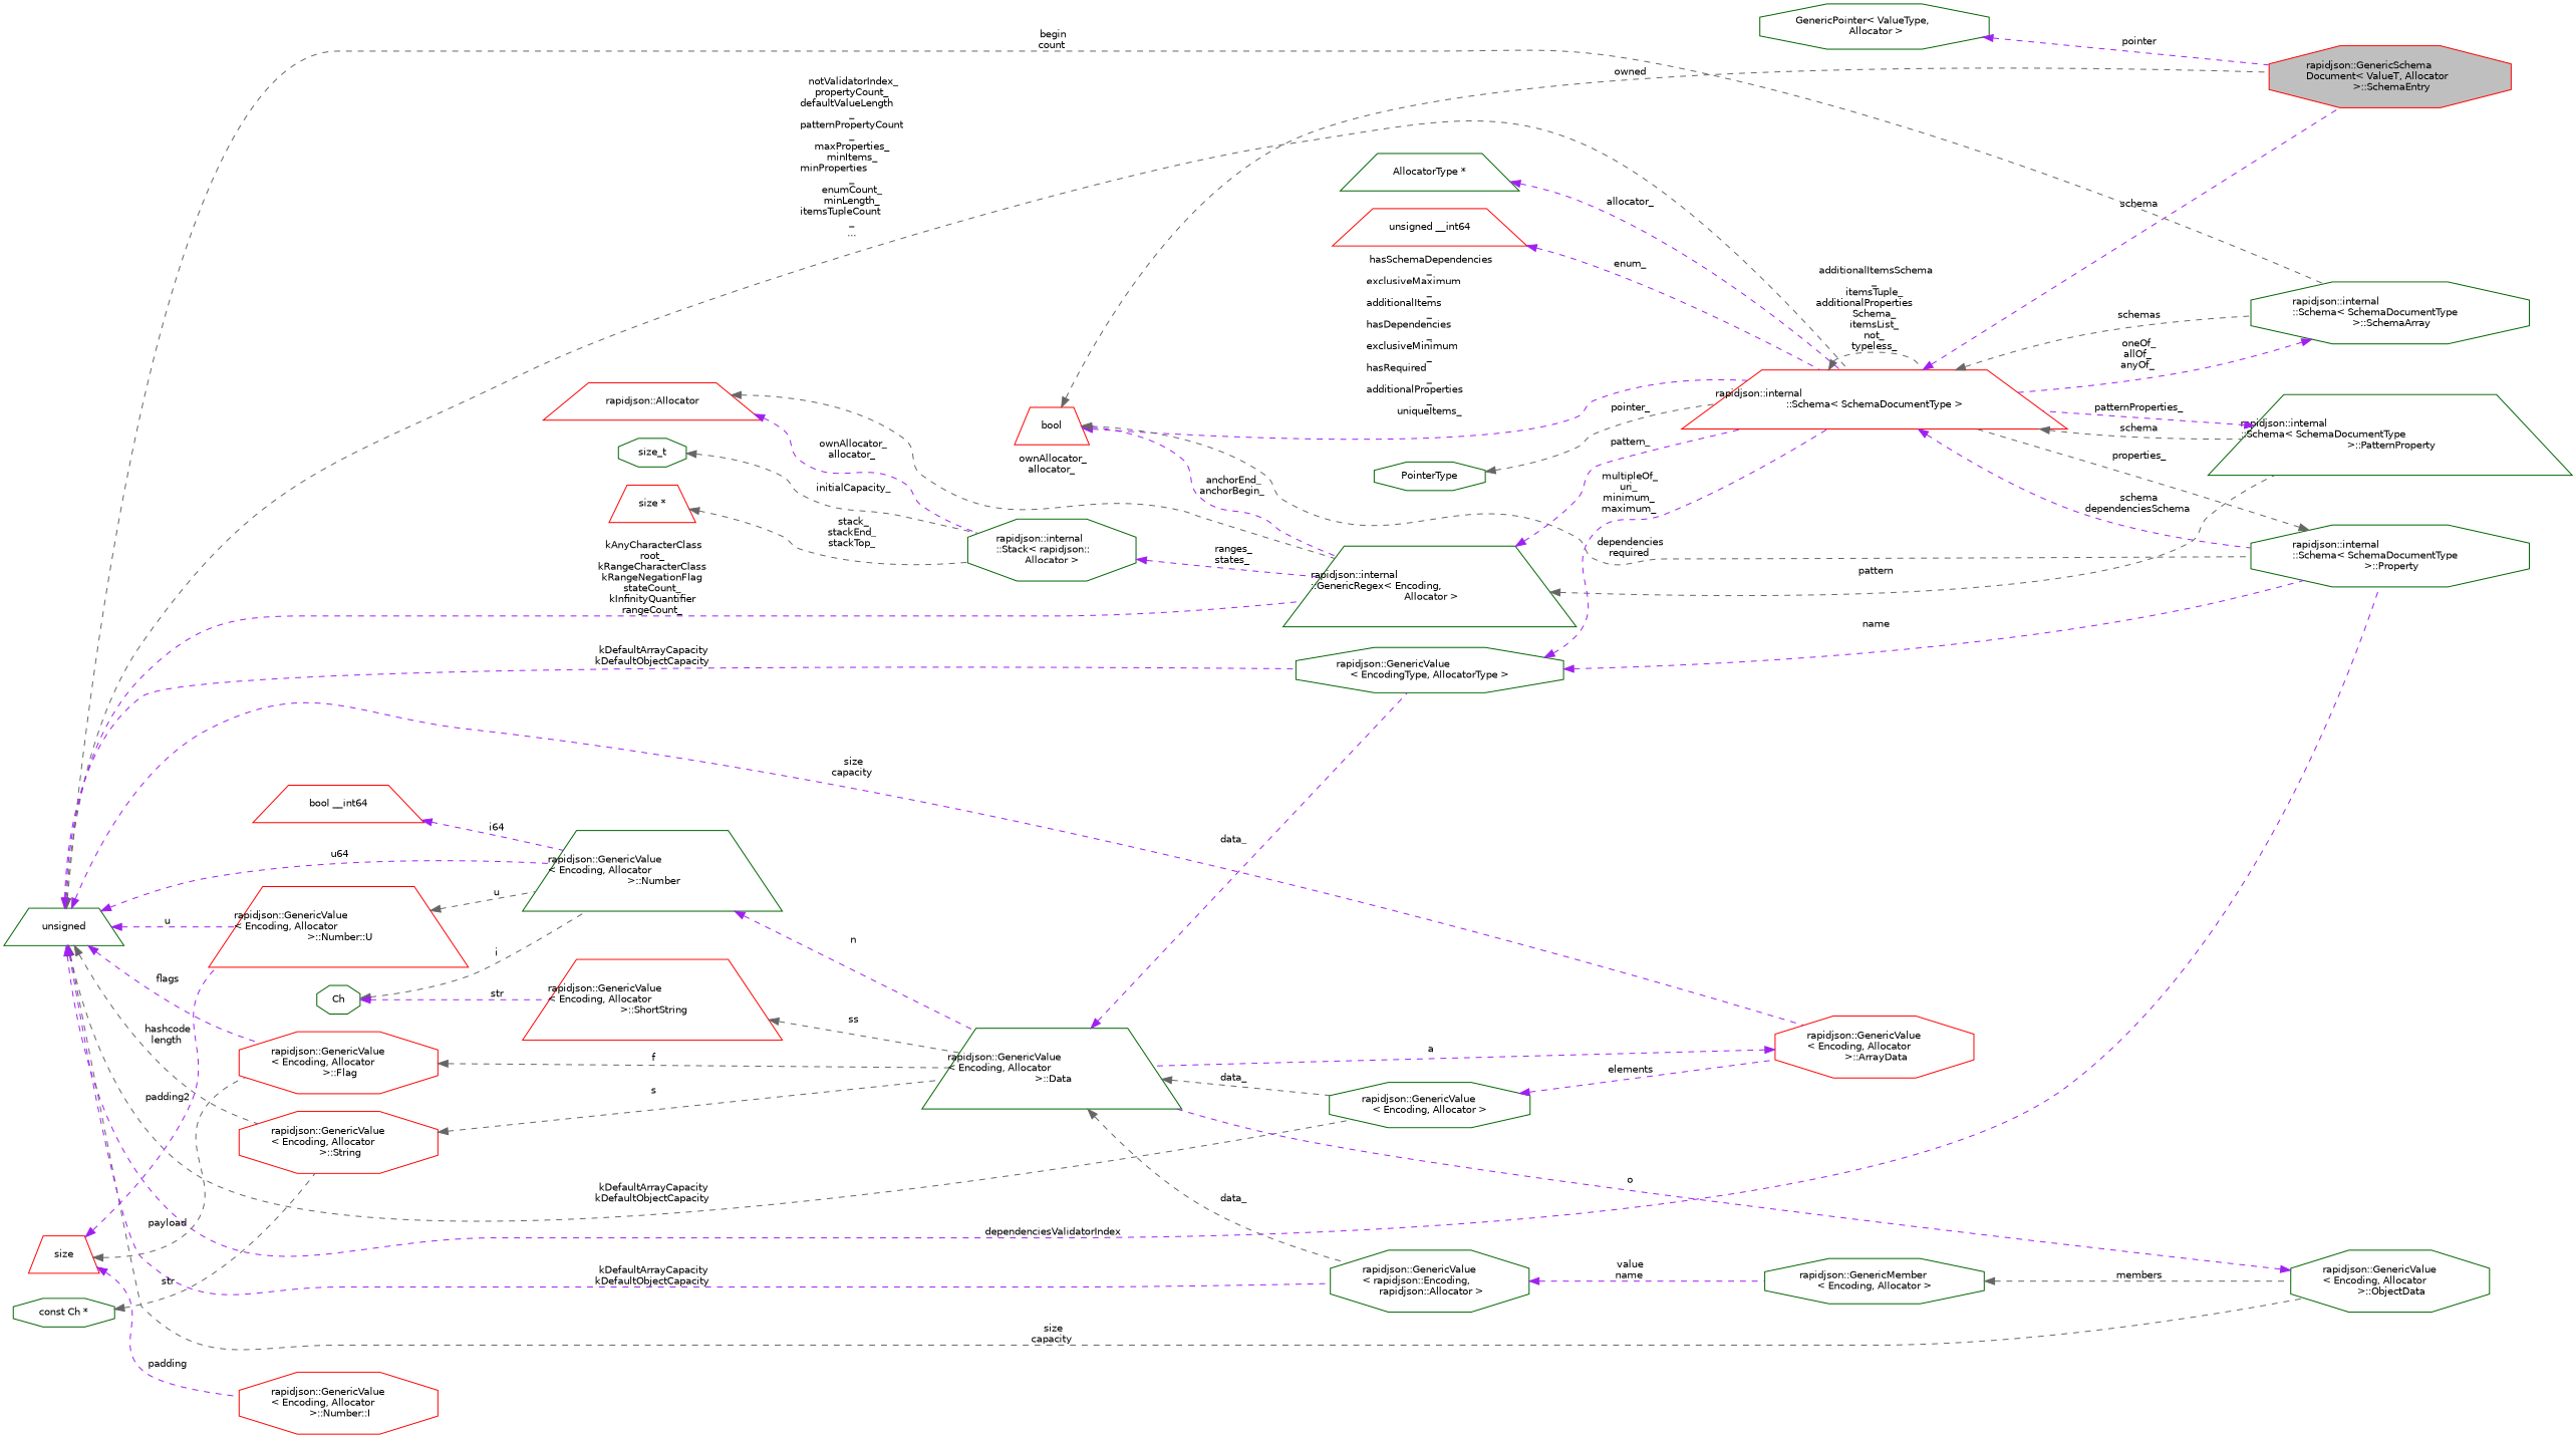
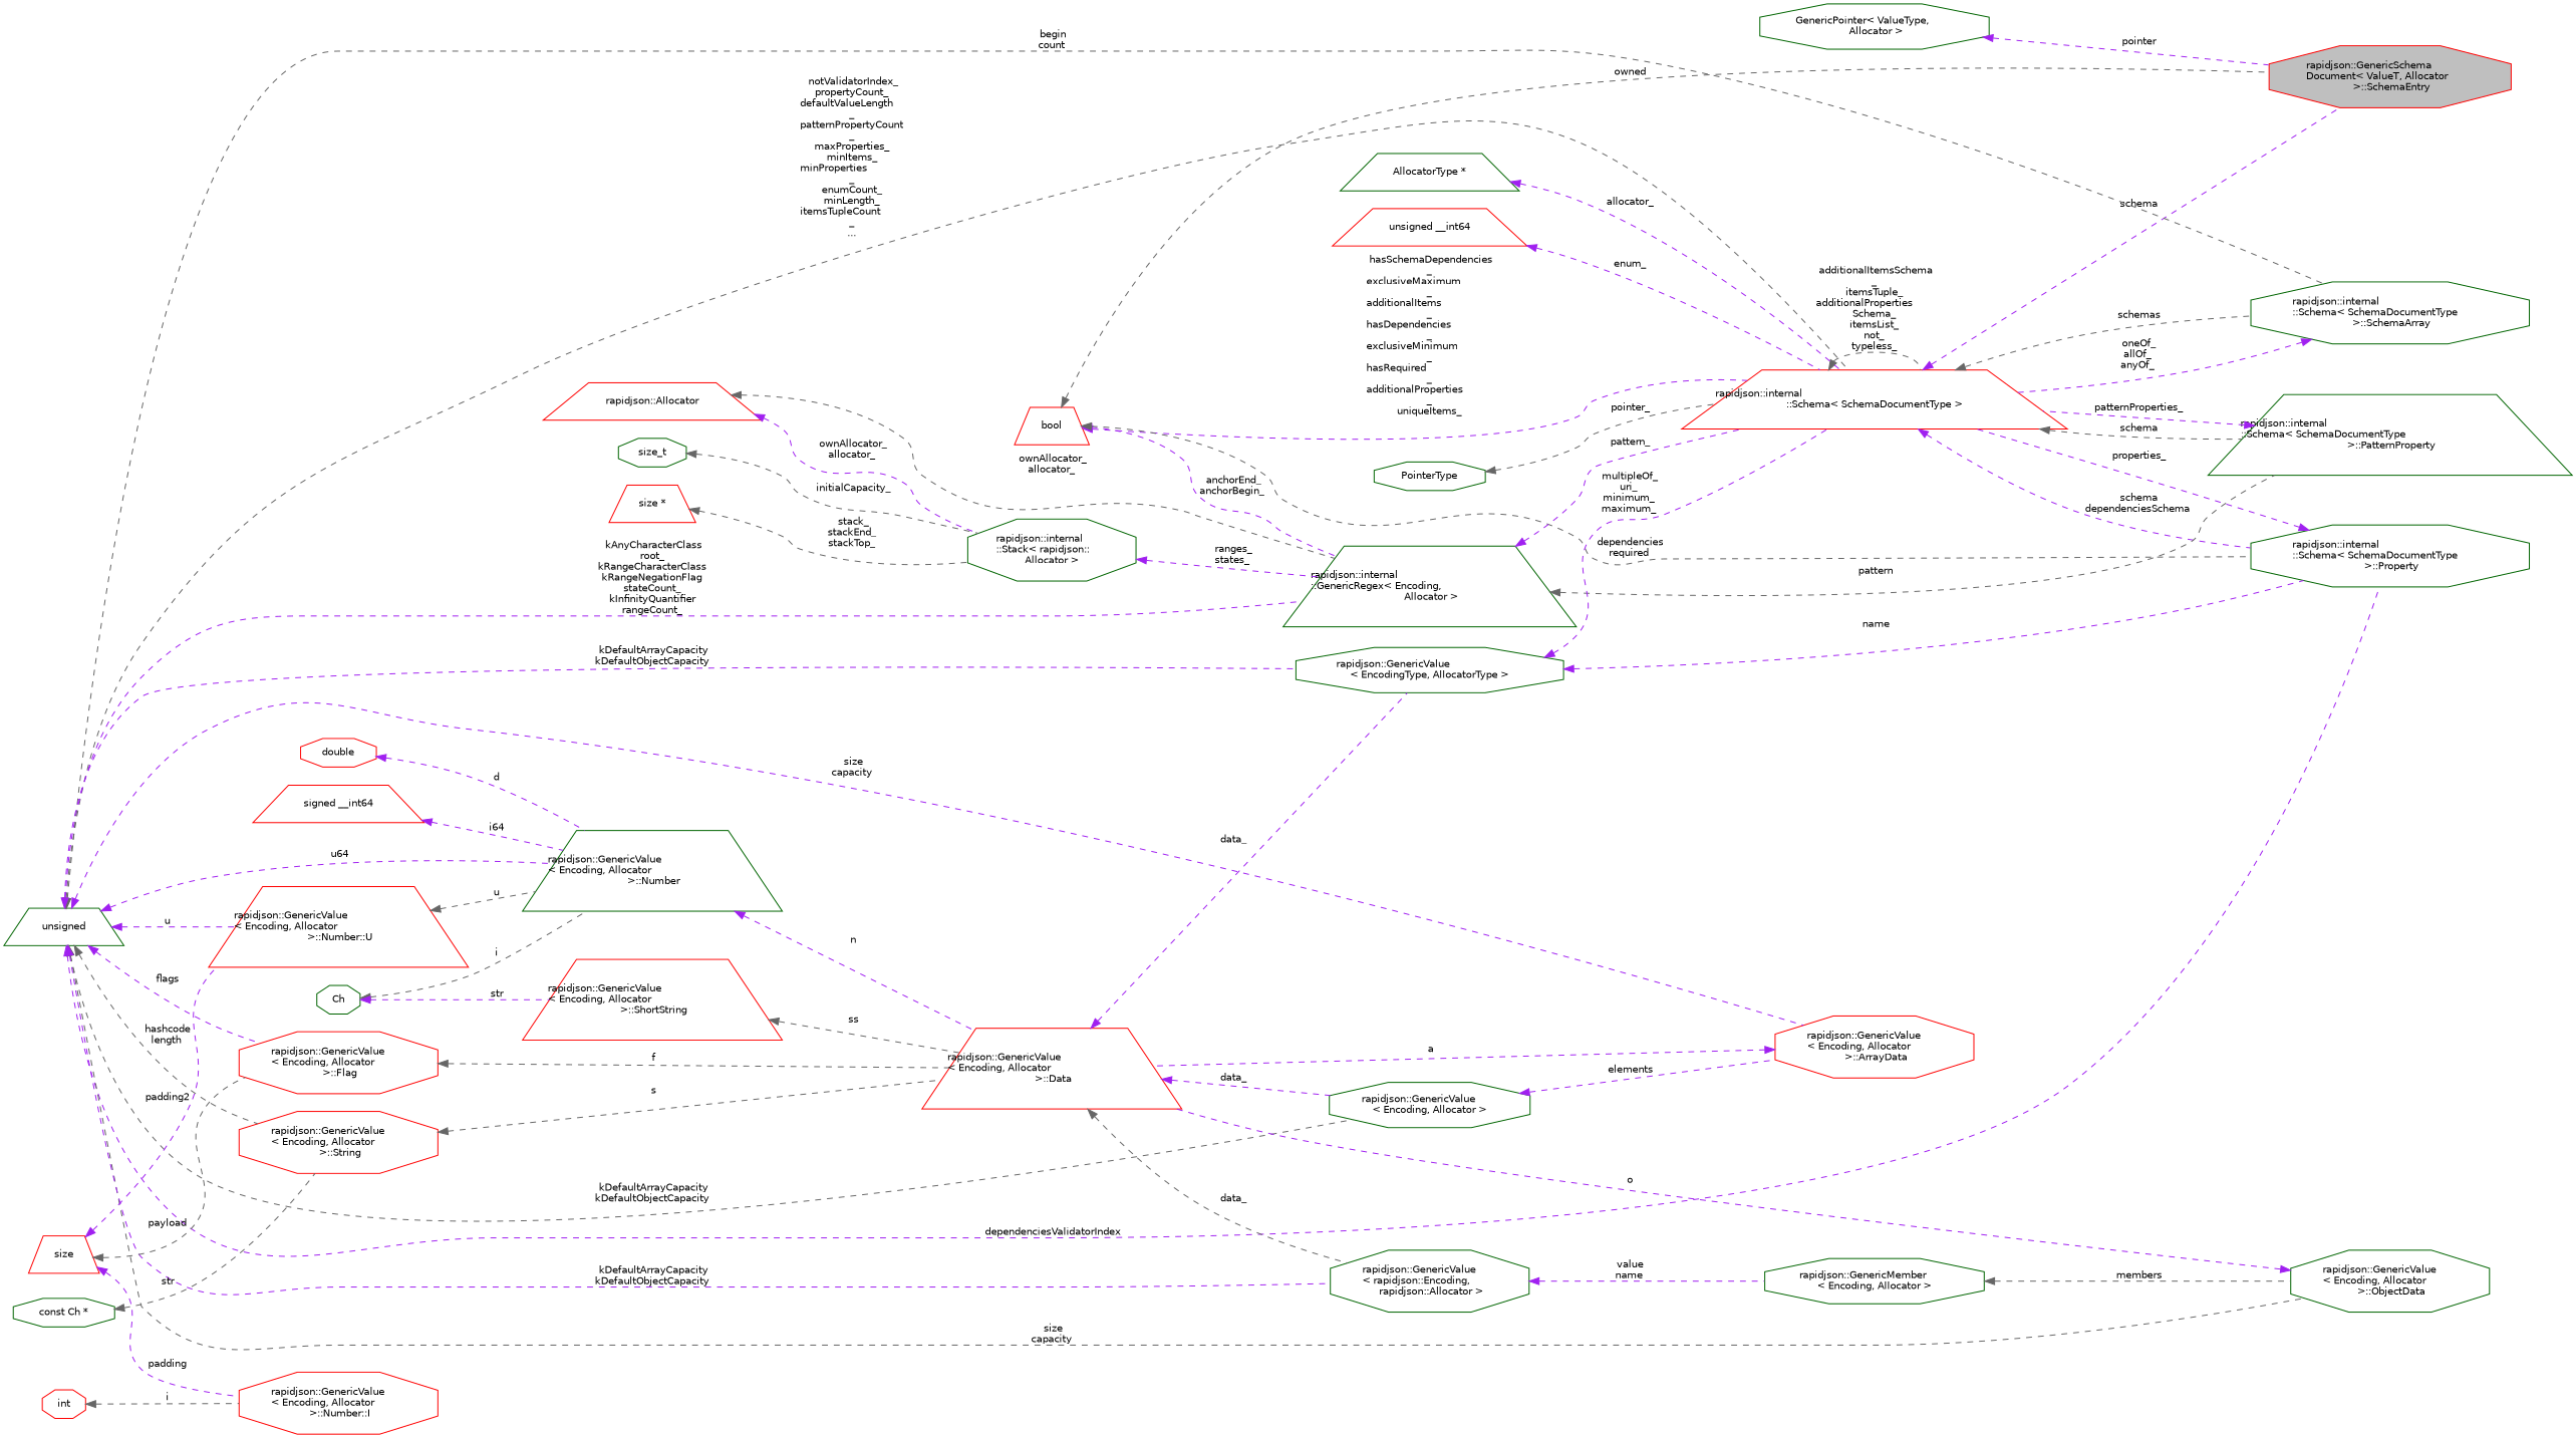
  digraph {
    rankdir=LR
    node [color=darkgreen fillcolor=white fontname=Helvetica fontsize=10 shape=octagon style=filled]
    edge [color=purple dir=back fontname=Helvetica fontsize=10 labelfontname=Helvetica labelfontsize=10 style=dashed]
    n1 [color=red fillcolor=grey75 fontcolor=black height=0.2 label="rapidjson::GenericSchema\lDocument\< ValueT, Allocator\l \>::SchemaEntry" width=0.4]
    n2 [height=0.2 label="GenericPointer\< ValueType,\l Allocator \>" width=0.4]
    n3 [color=red height=0.2 label=bool shape=trapezium width=0.4]
    n4 [color=red height=0.2 label="rapidjson::internal\l::Schema\< SchemaDocumentType \>" shape=trapezium width=0.4]
    n5 [height=0.2 label="rapidjson::internal\l::GenericRegex\< Encoding,\l Allocator \>" shape=trapezium width=0.4]
    n6 [height=0.2 label="rapidjson::internal\l::Schema\< SchemaDocumentType\l \>::Property" width=0.4]
    n7 [height=0.2 label="rapidjson::internal\l::Schema\< SchemaDocumentType\l \>::PatternProperty" shape=trapezium width=0.4]
    n8 [height=0.2 label="rapidjson::internal\l::Schema\< SchemaDocumentType\l \>::SchemaArray" width=0.4]
    n9 [height=0.2 label=PointerType width=0.4]
    n10 [height=0.2 label="rapidjson::internal\l::Stack\< rapidjson::\lAllocator \>" width=0.4]
    n11 [color=red height=0.2 label="rapidjson::Allocator" shape=trapezium width=0.4]
    n12 [height=0.2 label=size_t width=0.4]
    n13 [color=red height=0.2 label="size *" shape=trapezium width=0.4]
    n14 [height=0.2 label=unsigned shape=trapezium width=0.4]
    n15 [height=0.2 label="rapidjson::GenericValue\l\< EncodingType, AllocatorType \>" width=0.4]
    n16 [color=red height=0.2 label="rapidjson::GenericValue\l\< Encoding, Allocator\l \>::Flag" width=0.4]
    n17 [color=red height=0.2 label="rapidjson::GenericValue\l\< Encoding, Allocator\l \>::ArrayData" width=0.4]
    n18 [height=0.2 label="rapidjson::GenericValue\l\< Encoding, Allocator \>" width=0.4]
    n19 [height=0.2 label="rapidjson::GenericValue\l\< Encoding, Allocator\l \>::ObjectData" width=0.4]
    n20 [height=0.2 label="rapidjson::GenericValue\l\< rapidjson::Encoding,\l rapidjson::Allocator \>" width=0.4]
    n21 [height=0.2 label="rapidjson::GenericValue\l\< Encoding, Allocator\l \>::Number" shape=trapezium width=0.4]
    n22 [color=red height=0.2 label="rapidjson::GenericValue\l\< Encoding, Allocator\l \>::Number::U" shape=trapezium width=0.4]
    n23 [color=red height=0.2 label="rapidjson::GenericValue\l\< Encoding, Allocator\l \>::String" width=0.4]
-   n24 [height=0.2 label="rapidjson::GenericValue\l\< Encoding, Allocator\l \>::Data" shape=trapezium width=0.4]
+   n24 [color=red height=0.2 label="rapidjson::GenericValue\l\< Encoding, Allocator\l \>::Data" shape=trapezium width=0.4]
    n25 [height=0.2 label="rapidjson::GenericMember\l\< Encoding, Allocator \>" width=0.4]
    n26 [color=red height=0.2 label="rapidjson::GenericValue\l\< Encoding, Allocator\l \>::ShortString" shape=trapezium width=0.4]
    n27 [height=0.2 label=Ch width=0.4]
    n28 [color=red height=0.2 label=size shape=trapezium width=0.4]
    n29 [color=red height=0.2 label="rapidjson::GenericValue\l\< Encoding, Allocator\l \>::Number::I" width=0.4]
-   n32 [color=red height=0.2 label="bool __int64" shape=trapezium width=0.4]
+   n30 [color=red height=0.2 label=double width=0.4]
+   n31 [color=red height=0.2 label=int width=0.4]
+   n32 [color=red height=0.2 label="signed __int64" shape=trapezium width=0.4]
    n33 [height=0.2 label="const Ch *" width=0.4]
    n34 [height=0.2 label="AllocatorType *" shape=trapezium width=0.4]
    n35 [color=red height=0.2 label="unsigned __int64" shape=trapezium width=0.4]
    n2 -> n1 [label=" pointer"]
    n3 -> n1 [color=gray40 label=" owned"]
    n3 -> n4 [label=" hasSchemaDependencies\l_\nexclusiveMaximum\l_\nadditionalItems\l_\nhasDependencies\l_\nexclusiveMinimum\l_\nhasRequired\l_\nadditionalProperties\l_\nuniqueItems_"]
    n3 -> n5 [label=" anchorEnd_\nanchorBegin_"]
    n3 -> n6 [color=gray40 label=" dependencies\nrequired"]
    n4 -> n1 [label=" schema"]
    n4 -> n4 [color=gray40 label=" additionalItemsSchema\l_\nitemsTuple_\nadditionalProperties\lSchema_\nitemsList_\nnot_\ntypeless_"]
    n4 -> n6 [label=" schema\ndependenciesSchema"]
    n4 -> n7 [color=gray40 label=" schema"]
    n4 -> n8 [color=gray40 label=" schemas"]
    n5 -> n4 [label=" pattern_"]
    n5 -> n7 [color=gray40 label=" pattern"]
-   n6 -> n4 [color=gray40 label=" properties_"]
+   n6 -> n4 [label=" properties_"]
    n7 -> n4 [label=" patternProperties_"]
    n8 -> n4 [label=" oneOf_\nallOf_\nanyOf_"]
    n9 -> n4 [color=gray40 label=" pointer_"]
    n10 -> n5 [label=" ranges_\nstates_"]
    n11 -> n5 [color=gray40 label=" ownAllocator_\nallocator_"]
    n11 -> n10 [label=" ownAllocator_\nallocator_"]
    n12 -> n10 [color=gray40 label=" initialCapacity_"]
    n13 -> n10 [color=gray40 label=" stack_\nstackEnd_\nstackTop_"]
    n14 -> n4 [color=gray40 label=" notValidatorIndex_\npropertyCount_\ndefaultValueLength\l_\npatternPropertyCount\l_\nmaxProperties_\nminItems_\nminProperties\l_\nenumCount_\nminLength_\nitemsTupleCount\l_\n..."]
    n14 -> n5 [label=" kAnyCharacterClass\nroot_\nkRangeCharacterClass\nkRangeNegationFlag\nstateCount_\nkInfinityQuantifier\nrangeCount_"]
    n14 -> n6 [label=" dependenciesValidatorIndex"]
    n14 -> n8 [color=gray40 label=" begin\ncount"]
    n14 -> n15 [label=" kDefaultArrayCapacity\nkDefaultObjectCapacity"]
    n14 -> n16 [label=" flags"]
    n14 -> n17 [label=" size\ncapacity"]
    n14 -> n18 [color=gray40 label=" kDefaultArrayCapacity\nkDefaultObjectCapacity"]
    n14 -> n19 [color=gray40 label=" size\ncapacity"]
    n14 -> n20 [label=" kDefaultArrayCapacity\nkDefaultObjectCapacity"]
    n14 -> n21 [label=" u64"]
    n14 -> n22 [label=" u"]
    n14 -> n23 [color=gray40 label=" hashcode\nlength"]
    n15 -> n4 [label=" multipleOf_\nuri_\nminimum_\nmaximum_"]
    n15 -> n6 [label=" name"]
    n16 -> n24 [color=gray40 label=" f"]
    n17 -> n24 [label=" a"]
    n18 -> n17 [label=" elements"]
    n19 -> n24 [label=" o"]
    n20 -> n25 [label=" value\nname"]
    n21 -> n24 [label=" n"]
    n22 -> n21 [color=gray40 label=" u"]
    n23 -> n24 [color=gray40 label=" s"]
    n24 -> n15 [label=" data_"]
-   n24 -> n18 [color=gray40 label=" data_"]
+   n24 -> n18 [label=" data_"]
    n24 -> n20 [color=gray40 label=" data_"]
    n25 -> n19 [color=gray40 label=" members"]
    n26 -> n24 [color=gray40 label=" ss"]
    n27 -> n21 [color=gray40 label=" i"]
    n27 -> n26 [label=" str"]
    n28 -> n16 [color=gray40 label=" payload"]
    n28 -> n22 [label=" padding2"]
    n28 -> n29 [label=" padding"]
+   n30 -> n21 [label=" d"]
+   n31 -> n29 [color=gray40 label=" i"]
    n32 -> n21 [label=" i64"]
    n33 -> n23 [color=gray40 label=" str"]
    n34 -> n4 [label=" allocator_"]
    n35 -> n4 [label=" enum_"]
  }
